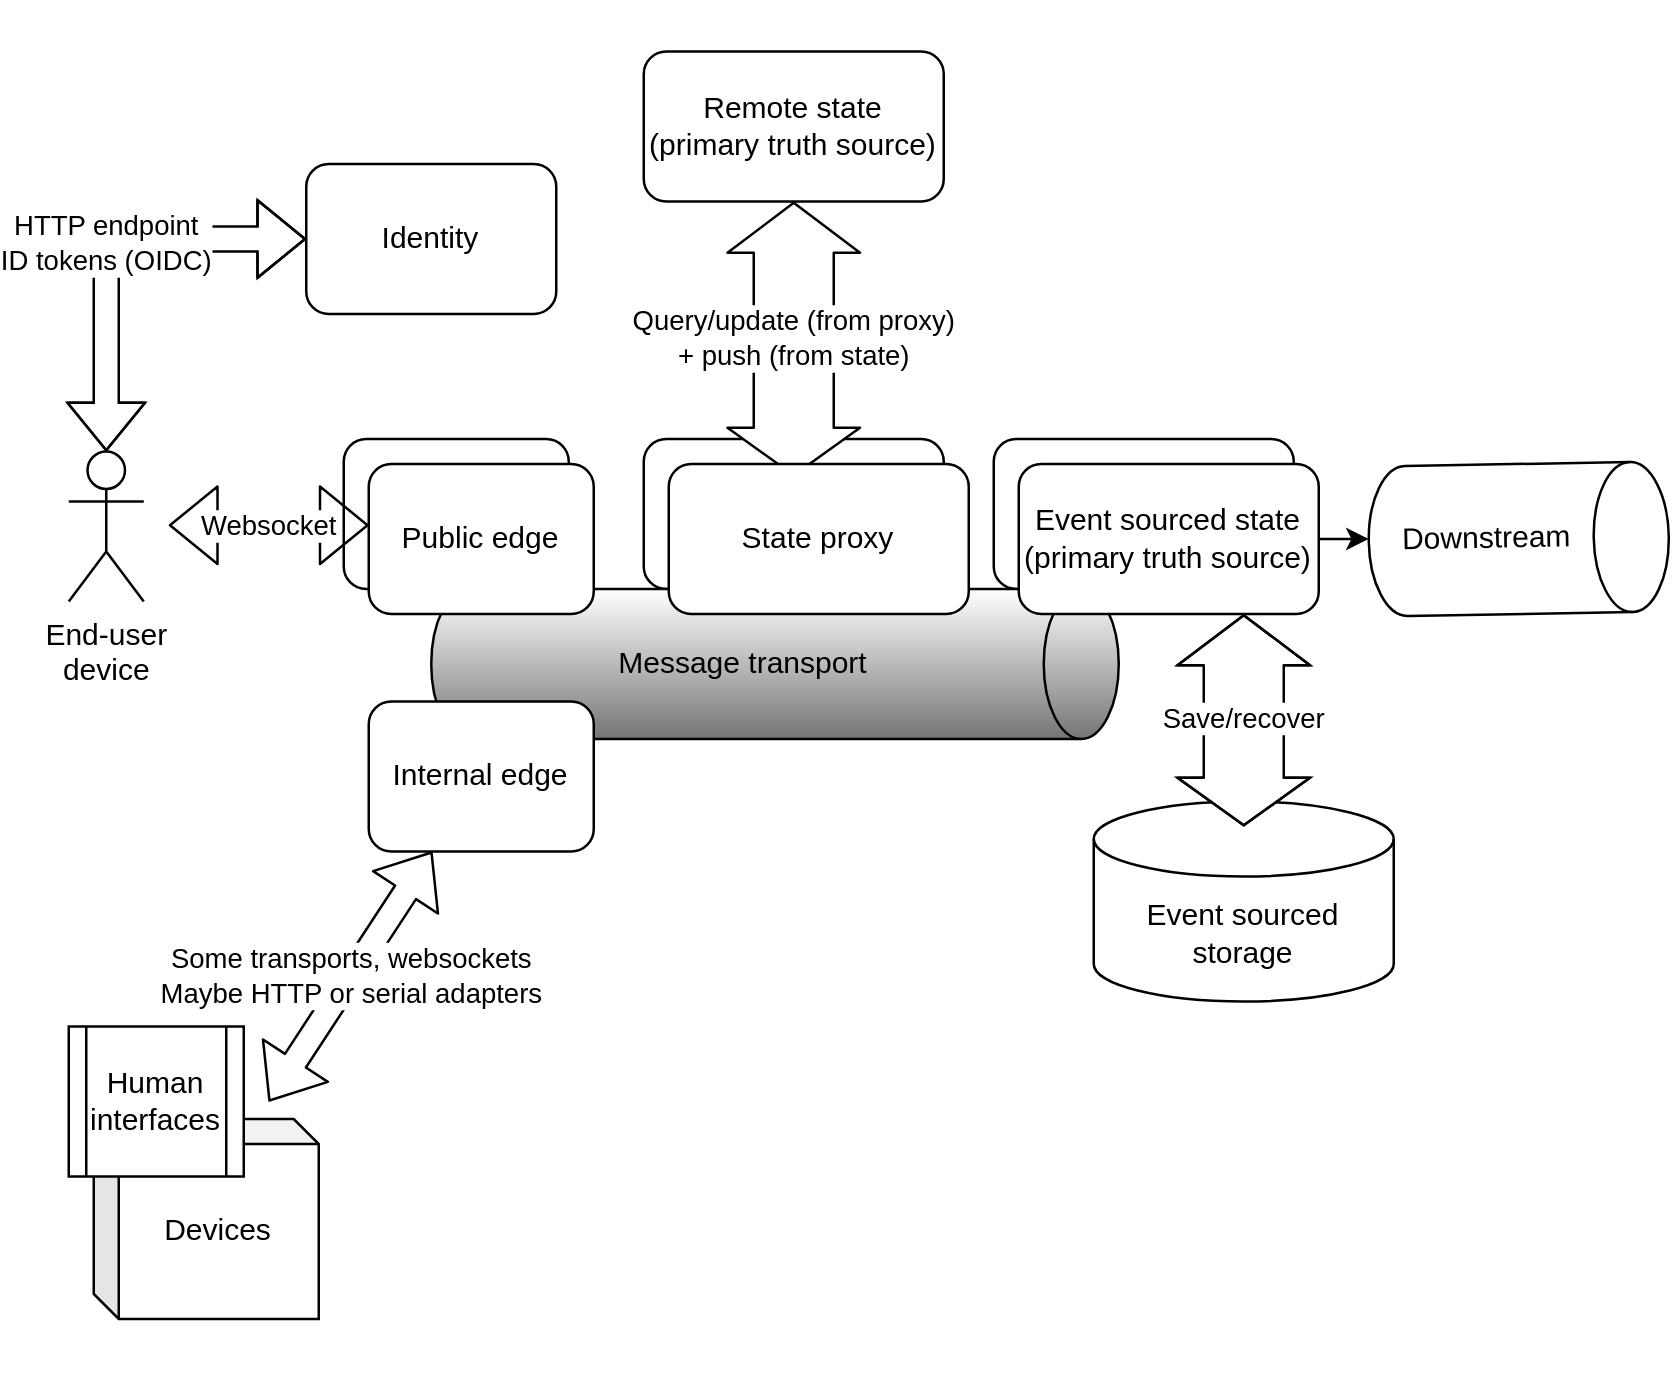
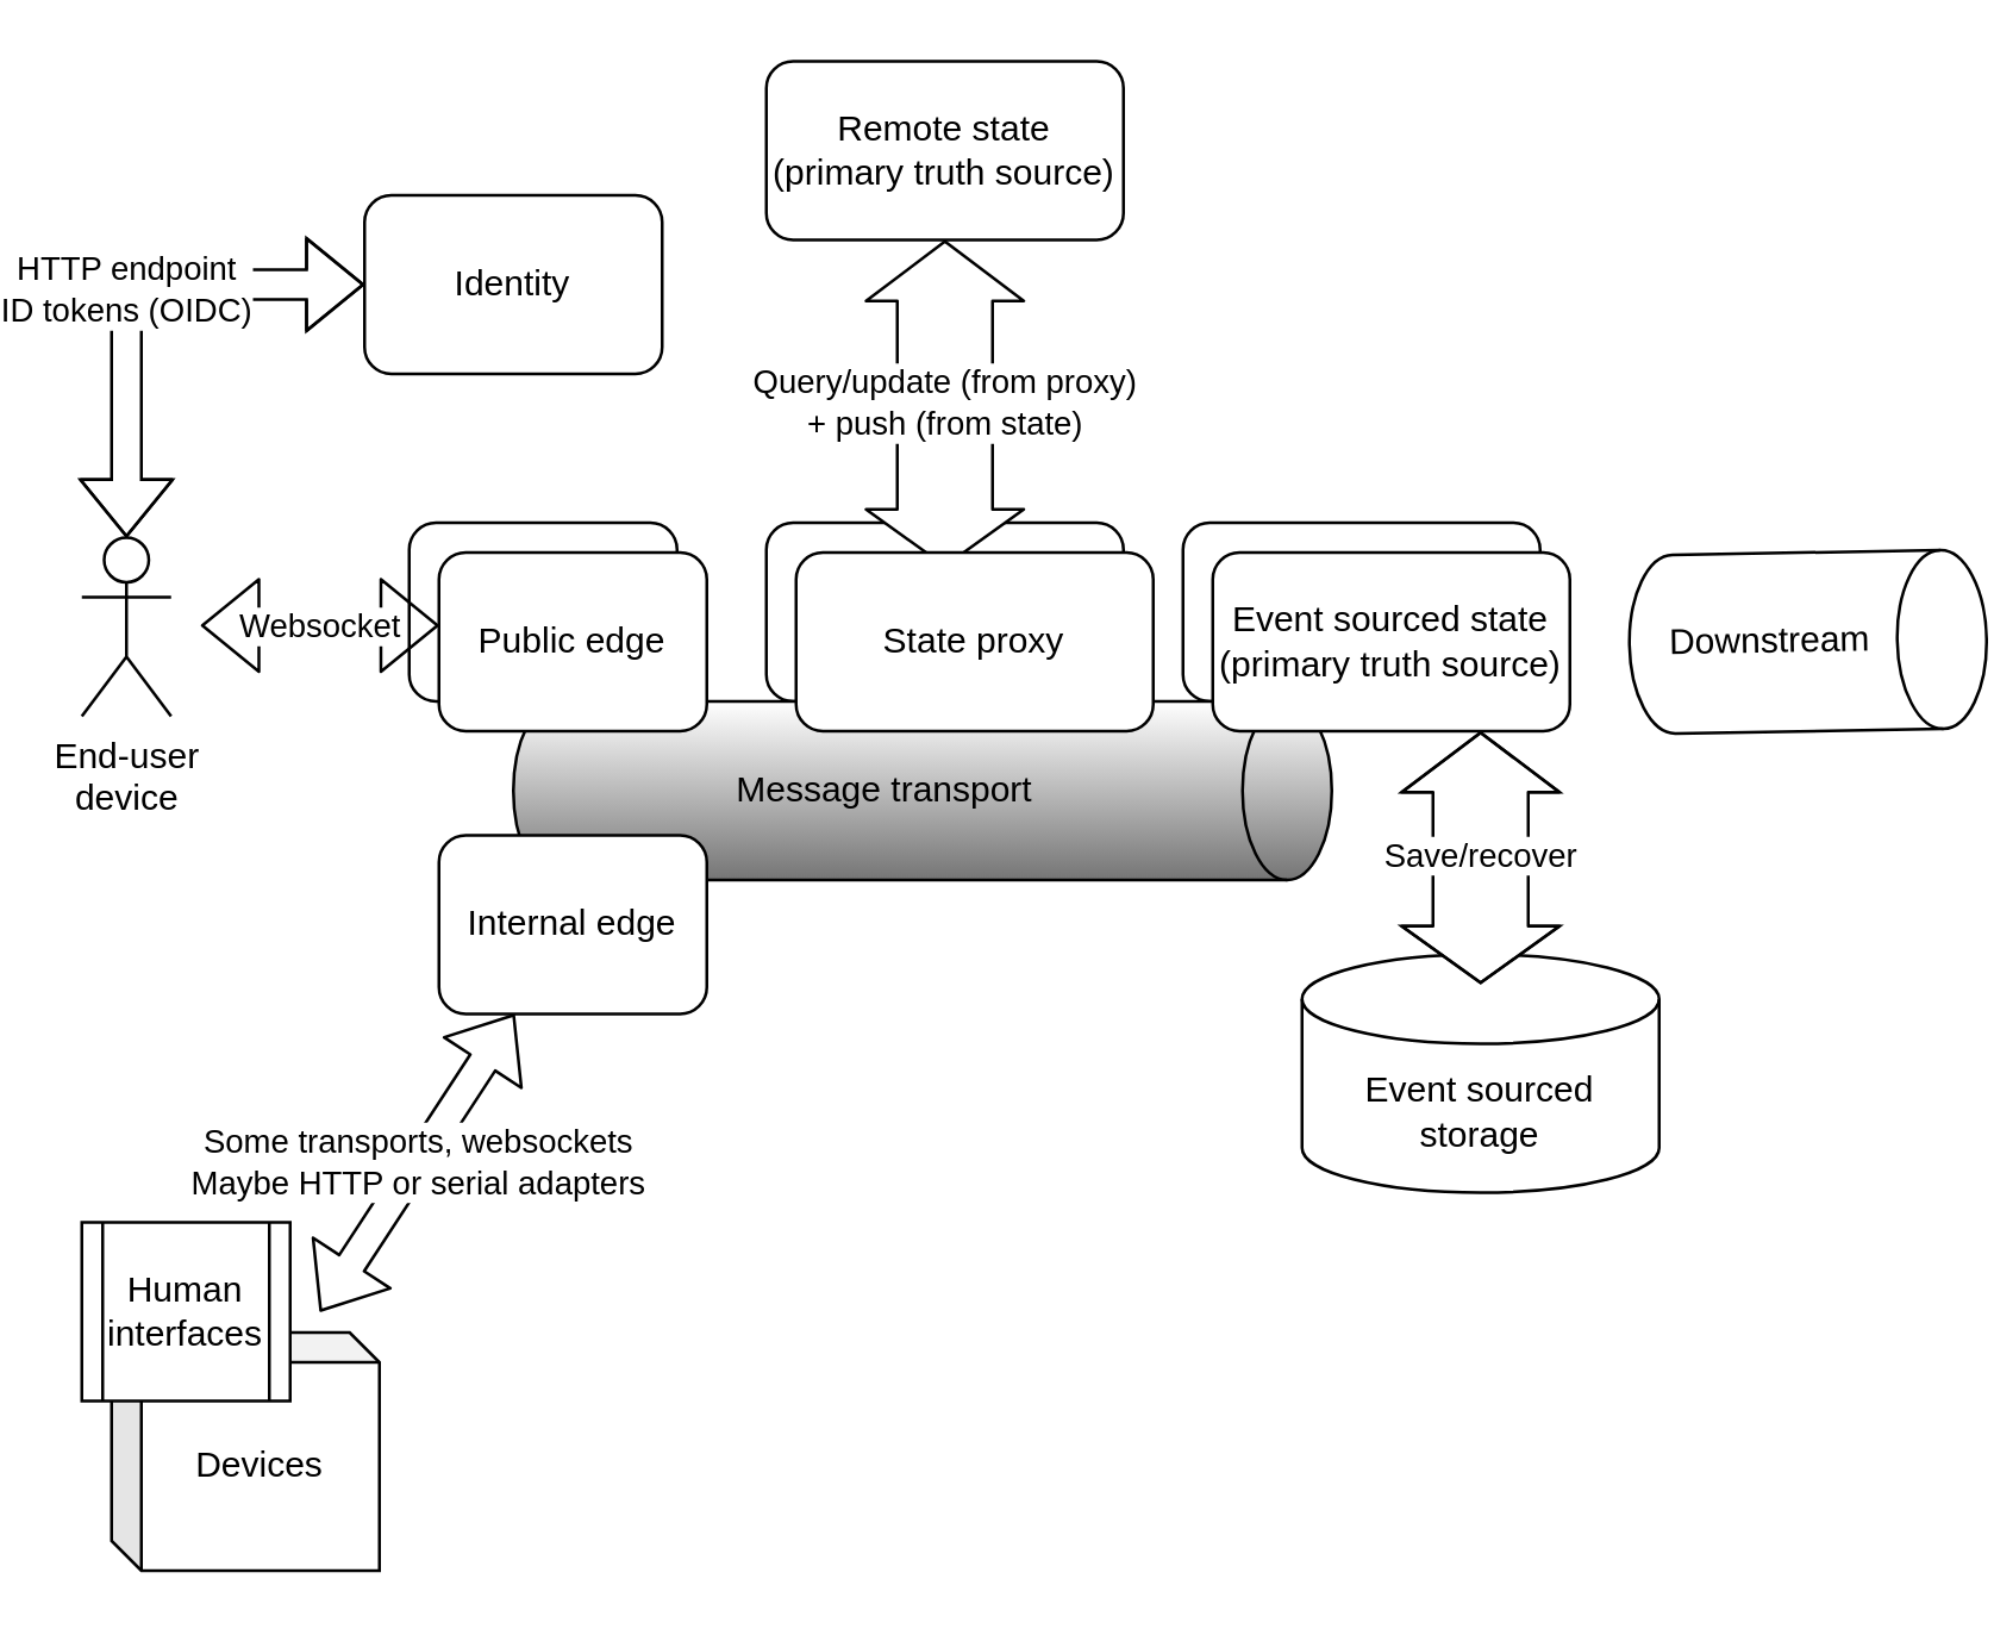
  <mxCell id="0" />
  <mxCell id="1" parent="0" />
  <mxCell id="2" value="Event sourced storage" style="shape=cylinder3;whiteSpace=wrap;html=1;boundedLbl=1;backgroundOutline=1;size=15;" parent="1" vertex="1"><mxGeometry x="430" y="320" width="120" height="80" as="geometry" /></mxCell>
  <mxCell id="3" value="State proxy" style="rounded=1;whiteSpace=wrap;html=1;" parent="1" vertex="1"><mxGeometry x="250" y="175" width="120" height="60" as="geometry" /></mxCell>
  <mxCell id="4" value="Edge" style="rounded=1;whiteSpace=wrap;html=1;" parent="1" vertex="1"><mxGeometry x="130" y="175" width="90" height="60" as="geometry" /></mxCell>
  <mxCell id="5" value="State" style="rounded=1;whiteSpace=wrap;html=1;" parent="1" vertex="1"><mxGeometry x="390" y="175" width="120" height="60" as="geometry" /></mxCell>
  <mxCell id="6" value="Downstream" style="shape=cylinder3;html=1;boundedLbl=1;backgroundOutline=1;size=15;rotation=89;verticalAlign=middle;whiteSpace=wrap;horizontal=0;" parent="1" vertex="1"><mxGeometry x="570" y="155" width="60" height="120" as="geometry" /></mxCell>
  <mxCell id="7" value="Message transport" style="shape=cylinder3;html=1;boundedLbl=1;backgroundOutline=1;size=15;rotation=90;verticalAlign=middle;whiteSpace=wrap;horizontal=0;gradientColor=#757575;gradientDirection=east;" parent="1" vertex="1"><mxGeometry x="272.5" y="127.5" width="60" height="275" as="geometry" /></mxCell>
  <mxCell id="8" value="HTTP endpoint&lt;br&gt;ID tokens (OIDC)" style="edgeStyle=orthogonalEdgeStyle;rounded=0;orthogonalLoop=1;jettySize=auto;html=1;entryX=0;entryY=0.5;entryDx=0;entryDy=0;exitX=0.5;exitY=0;exitDx=0;exitDy=0;exitPerimeter=0;shape=flexArrow;endArrow=block;startArrow=block;startFill=0;endFill=0;" parent="1" source="9" target="13" edge="1"><mxGeometry relative="1" as="geometry" /></mxCell>
  <mxCell id="9" value="End-user&lt;br&gt;device" style="shape=umlActor;verticalLabelPosition=bottom;verticalAlign=top;html=1;outlineConnect=0;" parent="1" vertex="1"><mxGeometry x="20" y="180" width="30" height="60" as="geometry" /></mxCell>
  <mxCell id="10" value="Websocket" style="shape=flexArrow;endArrow=classic;startArrow=classic;html=1;" parent="1" edge="1"><mxGeometry width="50" height="50" relative="1" as="geometry"><mxPoint x="60" y="209.5" as="sourcePoint" /><mxPoint x="140" y="209.5" as="targetPoint" /></mxGeometry></mxCell>
  <mxCell id="11" value="Public edge" style="rounded=1;whiteSpace=wrap;html=1;" parent="1" vertex="1"><mxGeometry x="140" y="185" width="90" height="60" as="geometry" /></mxCell>
  <mxCell id="12" value="Event sourced state&lt;br&gt;(primary truth source)" style="rounded=1;whiteSpace=wrap;html=1;" parent="1" vertex="1"><mxGeometry x="400" y="185" width="120" height="60" as="geometry" /></mxCell>
  <mxCell id="13" value="Identity" style="rounded=1;whiteSpace=wrap;html=1;" parent="1" vertex="1"><mxGeometry x="115" y="65" width="100" height="60" as="geometry" /></mxCell>
  <mxCell id="14" value="Remote state&lt;br&gt;(primary truth source)" style="rounded=1;whiteSpace=wrap;html=1;dashed=0;" parent="1" vertex="1"><mxGeometry x="250" y="20" width="120" height="60" as="geometry" /></mxCell>
  <mxCell id="15" value="Query/update (from proxy)&lt;br&gt;+ push (from state)" style="shape=flexArrow;endArrow=classic;startArrow=classic;html=1;entryX=0.5;entryY=1;entryDx=0;entryDy=0;width=32;endSize=6.33;fillColor=#FFFFFF;" parent="1" target="14" edge="1"><mxGeometry width="50" height="50" relative="1" as="geometry"><mxPoint x="310" y="190" as="sourcePoint" /><mxPoint x="309.5" y="127.5" as="targetPoint" /><Array as="points" /></mxGeometry></mxCell>
  <mxCell id="16" value="Internal edge" style="rounded=1;whiteSpace=wrap;html=1;" parent="1" vertex="1"><mxGeometry x="140" y="280" width="90" height="60" as="geometry" /></mxCell>
  <mxCell id="17" value="Devices" style="shape=cube;whiteSpace=wrap;html=1;boundedLbl=1;backgroundOutline=1;darkOpacity=0.05;darkOpacity2=0.1;size=10;" parent="1" vertex="1"><mxGeometry x="30" y="447" width="90" height="80" as="geometry" /></mxCell>
  <mxCell id="18" value="Human interfaces" style="shape=process;whiteSpace=wrap;html=1;backgroundOutline=1;" parent="1" vertex="1"><mxGeometry x="20" y="410" width="70" height="60" as="geometry" /></mxCell>
  <mxCell id="19" value="Some transports, websockets&lt;br&gt;Maybe HTTP or serial adapters" style="shape=flexArrow;endArrow=classic;startArrow=classic;html=1;" parent="1" target="16" edge="1"><mxGeometry width="50" height="50" relative="1" as="geometry"><mxPoint x="100" y="440" as="sourcePoint" /><mxPoint x="220" y="370" as="targetPoint" /></mxGeometry></mxCell>
- <mxCell id="20" value="" style="endArrow=classic;html=1;exitX=1;exitY=0.5;exitDx=0;exitDy=0;" parent="1" source="12" target="6" edge="1"><mxGeometry width="50" height="50" relative="1" as="geometry"><mxPoint x="330" y="295" as="sourcePoint" /><mxPoint x="380" y="245" as="targetPoint" /></mxGeometry></mxCell>
  <mxCell id="21" value="State proxy" style="rounded=1;whiteSpace=wrap;html=1;" parent="1" vertex="1"><mxGeometry x="260" y="185" width="120" height="60" as="geometry" /></mxCell>
  <mxCell id="22" value="Save/recover" style="shape=flexArrow;endArrow=classic;startArrow=classic;html=1;entryX=0.75;entryY=1;entryDx=0;entryDy=0;width=32;endSize=6.33;fillColor=#ffffff;" parent="1" target="12" edge="1"><mxGeometry width="50" height="50" relative="1" as="geometry"><mxPoint x="490" y="330" as="sourcePoint" /><mxPoint x="540" y="280" as="targetPoint" /><Array as="points"><mxPoint x="490" y="280" /></Array></mxGeometry></mxCell>
